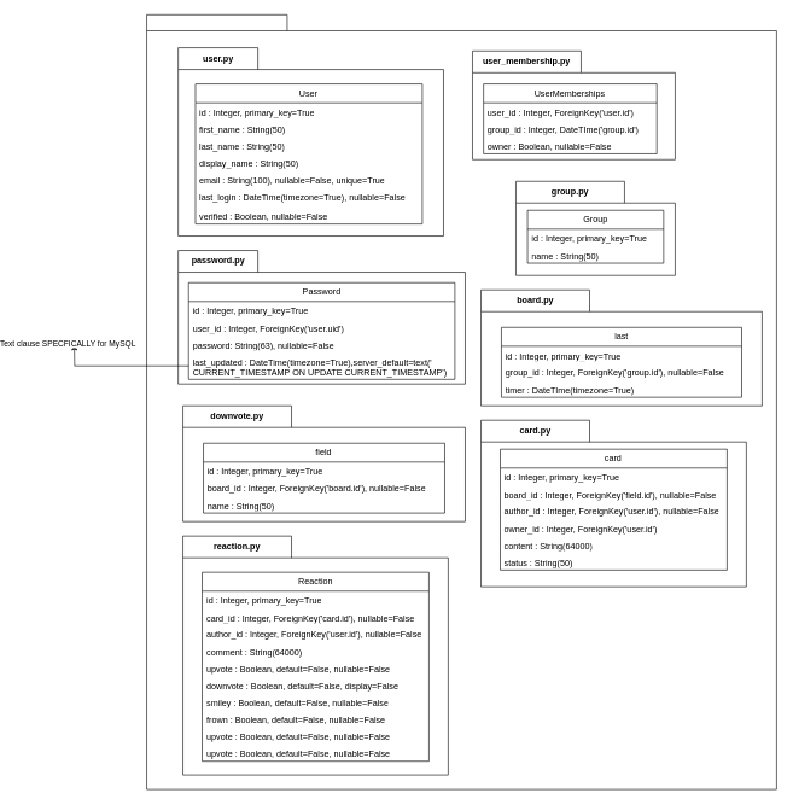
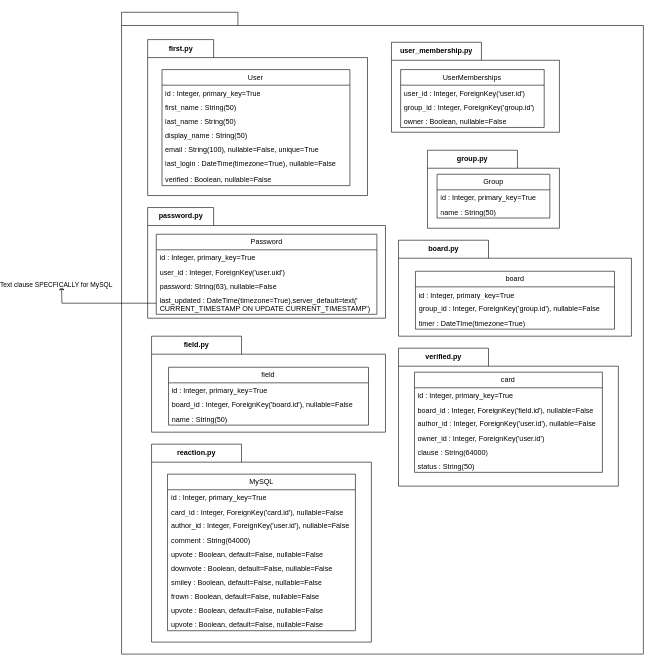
  <mxCell id="0" />
  <mxCell id="1" parent="0" />
  <mxCell id="2" value="" style="shape=folder;fontStyle=1;spacingTop=10;tabWidth=194;tabHeight=22;tabPosition=left;html=1;rounded=0;shadow=0;comic=0;labelBackgroundColor=none;strokeWidth=1;fillColor=none;fontFamily=Verdana;fontSize=10;align=center;" parent="1" vertex="1"><mxGeometry x="20" y="20" width="870" height="1070" as="geometry" /></mxCell>
- <mxCell id="3" value="user.py" style="shape=folder;fontStyle=1;tabWidth=110;tabHeight=30;tabPosition=left;html=1;boundedLbl=1;labelInHeader=1;container=1;collapsible=0;whiteSpace=wrap;" parent="1" vertex="1"><mxGeometry x="63.5" y="65.5" width="366.5" height="260" as="geometry" /></mxCell>
+ <mxCell id="3" value="first.py" style="shape=folder;fontStyle=1;tabWidth=110;tabHeight=30;tabPosition=left;html=1;boundedLbl=1;labelInHeader=1;container=1;collapsible=0;whiteSpace=wrap;" parent="1" vertex="1"><mxGeometry x="63.5" y="65.5" width="366.5" height="260" as="geometry" /></mxCell>
  <mxCell id="4" value="" style="html=1;strokeColor=none;resizeWidth=1;resizeHeight=1;fillColor=none;part=1;connectable=0;allowArrows=0;deletable=0;whiteSpace=wrap;" parent="3" vertex="1"><mxGeometry width="366.5" height="143" relative="1" as="geometry"><mxPoint y="30" as="offset" /></mxGeometry></mxCell>
  <mxCell id="5" value="User" style="swimlane;fontStyle=0;childLayout=stackLayout;horizontal=1;startSize=26;fillColor=none;horizontalStack=0;resizeParent=1;resizeParentMax=0;resizeLast=0;collapsible=1;marginBottom=0;whiteSpace=wrap;html=1;" parent="3" vertex="1"><mxGeometry x="23.915" y="50" width="313.265" height="193.5" as="geometry"><mxRectangle x="30" y="66.671" width="70" height="30" as="alternateBounds" /></mxGeometry></mxCell>
  <mxCell id="6" value="id : Integer, primary_key=True" style="text;strokeColor=none;fillColor=none;align=left;verticalAlign=top;spacingLeft=4;spacingRight=4;overflow=hidden;rotatable=0;points=[[0,0.5],[1,0.5]];portConstraint=eastwest;whiteSpace=wrap;html=1;" parent="5" vertex="1"><mxGeometry y="26" width="313.265" height="23.5" as="geometry" /></mxCell>
  <mxCell id="7" value="first_name : String(50)" style="text;strokeColor=none;fillColor=none;align=left;verticalAlign=top;spacingLeft=4;spacingRight=4;overflow=hidden;rotatable=0;points=[[0,0.5],[1,0.5]];portConstraint=eastwest;whiteSpace=wrap;html=1;" parent="5" vertex="1"><mxGeometry y="49.5" width="313.265" height="23.5" as="geometry" /></mxCell>
  <mxCell id="8" value="last_name : String(50)" style="text;strokeColor=none;fillColor=none;align=left;verticalAlign=top;spacingLeft=4;spacingRight=4;overflow=hidden;rotatable=0;points=[[0,0.5],[1,0.5]];portConstraint=eastwest;whiteSpace=wrap;html=1;" parent="5" vertex="1"><mxGeometry y="73" width="313.265" height="23.5" as="geometry" /></mxCell>
  <mxCell id="9" value="display_name : String(50)" style="text;strokeColor=none;fillColor=none;align=left;verticalAlign=top;spacingLeft=4;spacingRight=4;overflow=hidden;rotatable=0;points=[[0,0.5],[1,0.5]];portConstraint=eastwest;whiteSpace=wrap;html=1;" parent="5" vertex="1"><mxGeometry y="96.5" width="313.265" height="23.5" as="geometry" /></mxCell>
  <mxCell id="10" value="email : String(100), nullable=False, unique=True" style="text;strokeColor=none;fillColor=none;align=left;verticalAlign=top;spacingLeft=4;spacingRight=4;overflow=hidden;rotatable=0;points=[[0,0.5],[1,0.5]];portConstraint=eastwest;whiteSpace=wrap;html=1;" parent="5" vertex="1"><mxGeometry y="120" width="313.265" height="23.5" as="geometry" /></mxCell>
  <mxCell id="11" value="last_login : DateTime(timezone=True), nullable=False" style="text;strokeColor=none;fillColor=none;align=left;verticalAlign=top;spacingLeft=4;spacingRight=4;overflow=hidden;rotatable=0;points=[[0,0.5],[1,0.5]];portConstraint=eastwest;whiteSpace=wrap;html=1;" parent="5" vertex="1"><mxGeometry y="143.5" width="313.265" height="26.5" as="geometry" /></mxCell>
  <mxCell id="12" value="verified : Boolean, nullable=False" style="text;strokeColor=none;fillColor=none;align=left;verticalAlign=top;spacingLeft=4;spacingRight=4;overflow=hidden;rotatable=0;points=[[0,0.5],[1,0.5]];portConstraint=eastwest;whiteSpace=wrap;html=1;" parent="5" vertex="1"><mxGeometry y="170" width="313.265" height="23.5" as="geometry" /></mxCell>
  <mxCell id="13" value="password.py" style="shape=folder;fontStyle=1;tabWidth=110;tabHeight=30;tabPosition=left;html=1;boundedLbl=1;labelInHeader=1;container=1;collapsible=0;whiteSpace=wrap;" parent="1" vertex="1"><mxGeometry x="63.5" y="345.5" width="396.5" height="184.5" as="geometry" /></mxCell>
  <mxCell id="14" value="" style="html=1;strokeColor=none;resizeWidth=1;resizeHeight=1;fillColor=none;part=1;connectable=0;allowArrows=0;deletable=0;whiteSpace=wrap;" parent="13" vertex="1"><mxGeometry width="396.5" height="98.603" relative="1" as="geometry"><mxPoint y="30" as="offset" /></mxGeometry></mxCell>
  <mxCell id="15" value="Password" style="swimlane;fontStyle=0;childLayout=stackLayout;horizontal=1;startSize=26;fillColor=none;horizontalStack=0;resizeParent=1;resizeParentMax=0;resizeLast=0;collapsible=1;marginBottom=0;whiteSpace=wrap;html=1;" parent="13" vertex="1"><mxGeometry x="14.34" y="44.5" width="367.83" height="133.5" as="geometry"><mxRectangle x="30" y="66.671" width="70" height="30" as="alternateBounds" /></mxGeometry></mxCell>
  <mxCell id="16" value="id : Integer, primary_key=True" style="text;strokeColor=none;fillColor=none;align=left;verticalAlign=top;spacingLeft=4;spacingRight=4;overflow=hidden;rotatable=0;points=[[0,0.5],[1,0.5]];portConstraint=eastwest;whiteSpace=wrap;html=1;" parent="15" vertex="1"><mxGeometry y="26" width="367.83" height="23.5" as="geometry" /></mxCell>
  <mxCell id="17" value="user_id : Integer,&amp;nbsp;ForeignKey('user.uid')" style="text;strokeColor=none;fillColor=none;align=left;verticalAlign=top;spacingLeft=4;spacingRight=4;overflow=hidden;rotatable=0;points=[[0,0.5],[1,0.5]];portConstraint=eastwest;whiteSpace=wrap;html=1;" parent="15" vertex="1"><mxGeometry y="49.5" width="367.83" height="23.5" as="geometry" /></mxCell>
  <mxCell id="18" value="password: String(63), nullable=False" style="text;strokeColor=none;fillColor=none;align=left;verticalAlign=top;spacingLeft=4;spacingRight=4;overflow=hidden;rotatable=0;points=[[0,0.5],[1,0.5]];portConstraint=eastwest;whiteSpace=wrap;html=1;" parent="15" vertex="1"><mxGeometry y="73" width="367.83" height="23.5" as="geometry" /></mxCell>
  <mxCell id="19" style="edgeStyle=orthogonalEdgeStyle;rounded=0;orthogonalLoop=1;jettySize=auto;html=1;exitX=0;exitY=0.5;exitDx=0;exitDy=0;" parent="15" source="21" edge="1"><mxGeometry relative="1" as="geometry"><mxPoint x="-157.839" y="85" as="targetPoint" /></mxGeometry></mxCell>
  <mxCell id="20" value="Text clause SPECFICALLY for MySQL" style="edgeLabel;html=1;align=center;verticalAlign=middle;resizable=0;points=[];" parent="19" vertex="1" connectable="0"><mxGeometry x="1" y="6" relative="1" as="geometry"><mxPoint x="-4" y="-2" as="offset" /></mxGeometry></mxCell>
  <mxCell id="21" value="last_updated : DateTime(timezone=True),server_default=text('&lt;br&gt;CURRENT_TIMESTAMP ON UPDATE CURRENT_TIMESTAMP')" style="text;strokeColor=none;fillColor=none;align=left;verticalAlign=top;spacingLeft=4;spacingRight=4;overflow=hidden;rotatable=0;points=[[0,0.5],[1,0.5]];portConstraint=eastwest;whiteSpace=wrap;html=1;" parent="15" vertex="1"><mxGeometry y="96.5" width="367.83" height="37" as="geometry" /></mxCell>
  <mxCell id="22" value="user_membership.py" style="shape=folder;fontStyle=1;tabWidth=150;tabHeight=30;tabPosition=left;html=1;boundedLbl=1;labelInHeader=1;container=1;collapsible=0;whiteSpace=wrap;" parent="1" vertex="1"><mxGeometry x="470" y="70" width="280" height="150" as="geometry" /></mxCell>
  <mxCell id="23" value="" style="html=1;strokeColor=none;resizeWidth=1;resizeHeight=1;fillColor=none;part=1;connectable=0;allowArrows=0;deletable=0;whiteSpace=wrap;" parent="22" vertex="1"><mxGeometry width="280.0" height="82.5" relative="1" as="geometry"><mxPoint y="30" as="offset" /></mxGeometry></mxCell>
  <mxCell id="24" value="UserMemberships" style="swimlane;fontStyle=0;childLayout=stackLayout;horizontal=1;startSize=26;fillColor=none;horizontalStack=0;resizeParent=1;resizeParentMax=0;resizeLast=0;collapsible=1;marginBottom=0;whiteSpace=wrap;html=1;" parent="22" vertex="1"><mxGeometry x="15.276" y="45.5" width="239.329" height="96.5" as="geometry"><mxRectangle x="30" y="66.671" width="70" height="30" as="alternateBounds" /></mxGeometry></mxCell>
  <mxCell id="25" value="user_id : Integer, ForeignKey('user.id')" style="text;strokeColor=none;fillColor=none;align=left;verticalAlign=top;spacingLeft=4;spacingRight=4;overflow=hidden;rotatable=0;points=[[0,0.5],[1,0.5]];portConstraint=eastwest;whiteSpace=wrap;html=1;" parent="24" vertex="1"><mxGeometry y="26" width="239.329" height="23.5" as="geometry" /></mxCell>
- <mxCell id="26" value="group_id : Integer, DateTIme('group.id')" style="text;strokeColor=none;fillColor=none;align=left;verticalAlign=top;spacingLeft=4;spacingRight=4;overflow=hidden;rotatable=0;points=[[0,0.5],[1,0.5]];portConstraint=eastwest;whiteSpace=wrap;html=1;" parent="24" vertex="1"><mxGeometry y="49.5" width="239.329" height="23.5" as="geometry" /></mxCell>
+ <mxCell id="26" value="group_id : Integer, ForeignKey('group.id')" style="text;strokeColor=none;fillColor=none;align=left;verticalAlign=top;spacingLeft=4;spacingRight=4;overflow=hidden;rotatable=0;points=[[0,0.5],[1,0.5]];portConstraint=eastwest;whiteSpace=wrap;html=1;" parent="24" vertex="1"><mxGeometry y="49.5" width="239.329" height="23.5" as="geometry" /></mxCell>
  <mxCell id="27" value="owner : Boolean, nullable=False" style="text;strokeColor=none;fillColor=none;align=left;verticalAlign=top;spacingLeft=4;spacingRight=4;overflow=hidden;rotatable=0;points=[[0,0.5],[1,0.5]];portConstraint=eastwest;whiteSpace=wrap;html=1;" parent="24" vertex="1"><mxGeometry y="73" width="239.329" height="23.5" as="geometry" /></mxCell>
  <mxCell id="28" value="group.py" style="shape=folder;fontStyle=1;tabWidth=150;tabHeight=30;tabPosition=left;html=1;boundedLbl=1;labelInHeader=1;container=1;collapsible=0;whiteSpace=wrap;" parent="1" vertex="1"><mxGeometry x="530" y="250" width="220" height="130" as="geometry" /></mxCell>
  <mxCell id="29" value="" style="html=1;strokeColor=none;resizeWidth=1;resizeHeight=1;fillColor=none;part=1;connectable=0;allowArrows=0;deletable=0;whiteSpace=wrap;" parent="28" vertex="1"><mxGeometry width="220.0" height="71.5" relative="1" as="geometry"><mxPoint y="30" as="offset" /></mxGeometry></mxCell>
  <mxCell id="30" value="Group" style="swimlane;fontStyle=0;childLayout=stackLayout;horizontal=1;startSize=26;fillColor=none;horizontalStack=0;resizeParent=1;resizeParentMax=0;resizeLast=0;collapsible=1;marginBottom=0;whiteSpace=wrap;html=1;" parent="28" vertex="1"><mxGeometry x="15.976" y="40" width="188.044" height="73" as="geometry"><mxRectangle x="30" y="66.671" width="70" height="30" as="alternateBounds" /></mxGeometry></mxCell>
  <mxCell id="31" value="id : Integer, primary_key=True" style="text;strokeColor=none;fillColor=none;align=left;verticalAlign=top;spacingLeft=4;spacingRight=4;overflow=hidden;rotatable=0;points=[[0,0.5],[1,0.5]];portConstraint=eastwest;whiteSpace=wrap;html=1;" parent="30" vertex="1"><mxGeometry y="26" width="188.044" height="23.5" as="geometry" /></mxCell>
  <mxCell id="32" value="name : String(50)" style="text;strokeColor=none;fillColor=none;align=left;verticalAlign=top;spacingLeft=4;spacingRight=4;overflow=hidden;rotatable=0;points=[[0,0.5],[1,0.5]];portConstraint=eastwest;whiteSpace=wrap;html=1;" parent="30" vertex="1"><mxGeometry y="49.5" width="188.044" height="23.5" as="geometry" /></mxCell>
  <mxCell id="33" value="board.py" style="shape=folder;fontStyle=1;tabWidth=150;tabHeight=30;tabPosition=left;html=1;boundedLbl=1;labelInHeader=1;container=1;collapsible=0;whiteSpace=wrap;" parent="1" vertex="1"><mxGeometry x="481.75" y="400" width="388.25" height="160" as="geometry" /></mxCell>
  <mxCell id="34" value="" style="html=1;strokeColor=none;resizeWidth=1;resizeHeight=1;fillColor=none;part=1;connectable=0;allowArrows=0;deletable=0;whiteSpace=wrap;" parent="33" vertex="1"><mxGeometry width="388.25" height="88.0" relative="1" as="geometry"><mxPoint y="30" as="offset" /></mxGeometry></mxCell>
- <mxCell id="35" value="last" style="swimlane;fontStyle=0;childLayout=stackLayout;horizontal=1;startSize=26;fillColor=none;horizontalStack=0;resizeParent=1;resizeParentMax=0;resizeLast=0;collapsible=1;marginBottom=0;whiteSpace=wrap;html=1;" parent="33" vertex="1"><mxGeometry x="28.195" y="51.75" width="331.856" height="96.5" as="geometry"><mxRectangle x="30" y="66.671" width="70" height="30" as="alternateBounds" /></mxGeometry></mxCell>
+ <mxCell id="35" value="board" style="swimlane;fontStyle=0;childLayout=stackLayout;horizontal=1;startSize=26;fillColor=none;horizontalStack=0;resizeParent=1;resizeParentMax=0;resizeLast=0;collapsible=1;marginBottom=0;whiteSpace=wrap;html=1;" parent="33" vertex="1"><mxGeometry x="28.195" y="51.75" width="331.856" height="96.5" as="geometry"><mxRectangle x="30" y="66.671" width="70" height="30" as="alternateBounds" /></mxGeometry></mxCell>
  <mxCell id="36" value="id : Integer, primary_key=True" style="text;strokeColor=none;fillColor=none;align=left;verticalAlign=top;spacingLeft=4;spacingRight=4;overflow=hidden;rotatable=0;points=[[0,0.5],[1,0.5]];portConstraint=eastwest;whiteSpace=wrap;html=1;" parent="35" vertex="1"><mxGeometry y="26" width="331.856" height="23.5" as="geometry" /></mxCell>
  <mxCell id="37" value="group_id : Integer, ForeignKey('group.id'), nullable=False" style="text;strokeColor=none;fillColor=none;align=left;verticalAlign=top;spacingLeft=4;spacingRight=4;overflow=hidden;rotatable=0;points=[[0,0.5],[1,0.5]];portConstraint=eastwest;whiteSpace=wrap;html=1;" parent="35" vertex="1"><mxGeometry y="49.5" width="331.856" height="23.5" as="geometry" /></mxCell>
  <mxCell id="38" value="timer : DateTIme(timezone=True)" style="text;strokeColor=none;fillColor=none;align=left;verticalAlign=top;spacingLeft=4;spacingRight=4;overflow=hidden;rotatable=0;points=[[0,0.5],[1,0.5]];portConstraint=eastwest;whiteSpace=wrap;html=1;" parent="35" vertex="1"><mxGeometry y="73" width="331.856" height="23.5" as="geometry" /></mxCell>
- <mxCell id="39" value="downvote.py" style="shape=folder;fontStyle=1;tabWidth=150;tabHeight=30;tabPosition=left;html=1;boundedLbl=1;labelInHeader=1;container=1;collapsible=0;whiteSpace=wrap;" parent="1" vertex="1"><mxGeometry x="70" y="560" width="390" height="160" as="geometry" /></mxCell>
+ <mxCell id="39" value="field.py" style="shape=folder;fontStyle=1;tabWidth=150;tabHeight=30;tabPosition=left;html=1;boundedLbl=1;labelInHeader=1;container=1;collapsible=0;whiteSpace=wrap;" parent="1" vertex="1"><mxGeometry x="70" y="560" width="390" height="160" as="geometry" /></mxCell>
  <mxCell id="40" value="" style="html=1;strokeColor=none;resizeWidth=1;resizeHeight=1;fillColor=none;part=1;connectable=0;allowArrows=0;deletable=0;whiteSpace=wrap;" parent="39" vertex="1"><mxGeometry width="390.0" height="88.0" relative="1" as="geometry"><mxPoint y="30" as="offset" /></mxGeometry></mxCell>
  <mxCell id="41" value="field" style="swimlane;fontStyle=0;childLayout=stackLayout;horizontal=1;startSize=26;fillColor=none;horizontalStack=0;resizeParent=1;resizeParentMax=0;resizeLast=0;collapsible=1;marginBottom=0;whiteSpace=wrap;html=1;" parent="39" vertex="1"><mxGeometry x="28.322" y="51.75" width="333.351" height="96.5" as="geometry"><mxRectangle x="30" y="66.671" width="70" height="30" as="alternateBounds" /></mxGeometry></mxCell>
  <mxCell id="42" value="id : Integer, primary_key=True" style="text;strokeColor=none;fillColor=none;align=left;verticalAlign=top;spacingLeft=4;spacingRight=4;overflow=hidden;rotatable=0;points=[[0,0.5],[1,0.5]];portConstraint=eastwest;whiteSpace=wrap;html=1;" parent="41" vertex="1"><mxGeometry y="26" width="333.351" height="23.5" as="geometry" /></mxCell>
  <mxCell id="43" value="board_id : Integer, ForeignKey('board.id'), nullable=False" style="text;strokeColor=none;fillColor=none;align=left;verticalAlign=top;spacingLeft=4;spacingRight=4;overflow=hidden;rotatable=0;points=[[0,0.5],[1,0.5]];portConstraint=eastwest;whiteSpace=wrap;html=1;" parent="41" vertex="1"><mxGeometry y="49.5" width="333.351" height="23.5" as="geometry" /></mxCell>
  <mxCell id="44" value="name : String(50)" style="text;strokeColor=none;fillColor=none;align=left;verticalAlign=top;spacingLeft=4;spacingRight=4;overflow=hidden;rotatable=0;points=[[0,0.5],[1,0.5]];portConstraint=eastwest;whiteSpace=wrap;html=1;" parent="41" vertex="1"><mxGeometry y="73" width="333.351" height="23.5" as="geometry" /></mxCell>
- <mxCell id="45" value="card.py" style="shape=folder;fontStyle=1;tabWidth=150;tabHeight=30;tabPosition=left;html=1;boundedLbl=1;labelInHeader=1;container=1;collapsible=0;whiteSpace=wrap;" parent="1" vertex="1"><mxGeometry x="481.75" y="580" width="366.5" height="230" as="geometry" /></mxCell>
+ <mxCell id="45" value="verified.py" style="shape=folder;fontStyle=1;tabWidth=150;tabHeight=30;tabPosition=left;html=1;boundedLbl=1;labelInHeader=1;container=1;collapsible=0;whiteSpace=wrap;" parent="1" vertex="1"><mxGeometry x="481.75" y="580" width="366.5" height="230" as="geometry" /></mxCell>
  <mxCell id="46" value="" style="html=1;strokeColor=none;resizeWidth=1;resizeHeight=1;fillColor=none;part=1;connectable=0;allowArrows=0;deletable=0;whiteSpace=wrap;" parent="45" vertex="1"><mxGeometry width="366.5" height="126.5" relative="1" as="geometry"><mxPoint y="30" as="offset" /></mxGeometry></mxCell>
  <mxCell id="47" value="card" style="swimlane;fontStyle=0;childLayout=stackLayout;horizontal=1;startSize=26;fillColor=none;horizontalStack=0;resizeParent=1;resizeParentMax=0;resizeLast=0;collapsible=1;marginBottom=0;whiteSpace=wrap;html=1;" parent="45" vertex="1"><mxGeometry x="26.615" y="40" width="313.265" height="167" as="geometry"><mxRectangle x="30" y="66.671" width="70" height="30" as="alternateBounds" /></mxGeometry></mxCell>
  <mxCell id="48" value="id : Integer, primary_key=True" style="text;strokeColor=none;fillColor=none;align=left;verticalAlign=top;spacingLeft=4;spacingRight=4;overflow=hidden;rotatable=0;points=[[0,0.5],[1,0.5]];portConstraint=eastwest;whiteSpace=wrap;html=1;" parent="47" vertex="1"><mxGeometry y="26" width="313.265" height="23.5" as="geometry" /></mxCell>
  <mxCell id="49" value="board_id : Integer, ForeignKey('field.id'), nullable=False" style="text;strokeColor=none;fillColor=none;align=left;verticalAlign=top;spacingLeft=4;spacingRight=4;overflow=hidden;rotatable=0;points=[[0,0.5],[1,0.5]];portConstraint=eastwest;whiteSpace=wrap;html=1;" parent="47" vertex="1"><mxGeometry y="49.5" width="313.265" height="23.5" as="geometry" /></mxCell>
  <mxCell id="50" value="author_id : Integer, ForeignKey('user.id'), nullable=False" style="text;strokeColor=none;fillColor=none;align=left;verticalAlign=top;spacingLeft=4;spacingRight=4;overflow=hidden;rotatable=0;points=[[0,0.5],[1,0.5]];portConstraint=eastwest;whiteSpace=wrap;html=1;" parent="47" vertex="1"><mxGeometry y="73" width="313.265" height="23.5" as="geometry" /></mxCell>
  <mxCell id="51" value="owner_id : Integer, ForeignKey('user.id')" style="text;strokeColor=none;fillColor=none;align=left;verticalAlign=top;spacingLeft=4;spacingRight=4;overflow=hidden;rotatable=0;points=[[0,0.5],[1,0.5]];portConstraint=eastwest;whiteSpace=wrap;html=1;" parent="47" vertex="1"><mxGeometry y="96.5" width="313.265" height="23.5" as="geometry" /></mxCell>
- <mxCell id="52" value="content : String(64000)" style="text;strokeColor=none;fillColor=none;align=left;verticalAlign=top;spacingLeft=4;spacingRight=4;overflow=hidden;rotatable=0;points=[[0,0.5],[1,0.5]];portConstraint=eastwest;whiteSpace=wrap;html=1;" parent="47" vertex="1"><mxGeometry y="120" width="313.265" height="23.5" as="geometry" /></mxCell>
+ <mxCell id="52" value="clause : String(64000)" style="text;strokeColor=none;fillColor=none;align=left;verticalAlign=top;spacingLeft=4;spacingRight=4;overflow=hidden;rotatable=0;points=[[0,0.5],[1,0.5]];portConstraint=eastwest;whiteSpace=wrap;html=1;" parent="47" vertex="1"><mxGeometry y="120" width="313.265" height="23.5" as="geometry" /></mxCell>
  <mxCell id="53" value="status : String(50)" style="text;strokeColor=none;fillColor=none;align=left;verticalAlign=top;spacingLeft=4;spacingRight=4;overflow=hidden;rotatable=0;points=[[0,0.5],[1,0.5]];portConstraint=eastwest;whiteSpace=wrap;html=1;" parent="47" vertex="1"><mxGeometry y="143.5" width="313.265" height="23.5" as="geometry" /></mxCell>
  <mxCell id="54" value="reaction.py" style="shape=folder;fontStyle=1;tabWidth=150;tabHeight=30;tabPosition=left;html=1;boundedLbl=1;labelInHeader=1;container=1;collapsible=0;whiteSpace=wrap;" parent="1" vertex="1"><mxGeometry x="70" y="740" width="366.5" height="330" as="geometry" /></mxCell>
  <mxCell id="55" value="" style="html=1;strokeColor=none;resizeWidth=1;resizeHeight=1;fillColor=none;part=1;connectable=0;allowArrows=0;deletable=0;whiteSpace=wrap;" parent="54" vertex="1"><mxGeometry width="366.5" height="181.5" relative="1" as="geometry"><mxPoint y="30" as="offset" /></mxGeometry></mxCell>
- <mxCell id="56" value="Reaction" style="swimlane;fontStyle=0;childLayout=stackLayout;horizontal=1;startSize=26;fillColor=none;horizontalStack=0;resizeParent=1;resizeParentMax=0;resizeLast=0;collapsible=1;marginBottom=0;whiteSpace=wrap;html=1;" parent="54" vertex="1"><mxGeometry x="26.615" y="50" width="313.265" height="261" as="geometry"><mxRectangle x="30" y="66.671" width="70" height="30" as="alternateBounds" /></mxGeometry></mxCell>
+ <mxCell id="56" value="MySQL" style="swimlane;fontStyle=0;childLayout=stackLayout;horizontal=1;startSize=26;fillColor=none;horizontalStack=0;resizeParent=1;resizeParentMax=0;resizeLast=0;collapsible=1;marginBottom=0;whiteSpace=wrap;html=1;" parent="54" vertex="1"><mxGeometry x="26.615" y="50" width="313.265" height="261" as="geometry"><mxRectangle x="30" y="66.671" width="70" height="30" as="alternateBounds" /></mxGeometry></mxCell>
  <mxCell id="57" value="id : Integer, primary_key=True" style="text;strokeColor=none;fillColor=none;align=left;verticalAlign=top;spacingLeft=4;spacingRight=4;overflow=hidden;rotatable=0;points=[[0,0.5],[1,0.5]];portConstraint=eastwest;whiteSpace=wrap;html=1;" parent="56" vertex="1"><mxGeometry y="26" width="313.265" height="23.5" as="geometry" /></mxCell>
  <mxCell id="58" value="card_id : Integer, ForeignKey('card.id'), nullable=False" style="text;strokeColor=none;fillColor=none;align=left;verticalAlign=top;spacingLeft=4;spacingRight=4;overflow=hidden;rotatable=0;points=[[0,0.5],[1,0.5]];portConstraint=eastwest;whiteSpace=wrap;html=1;" parent="56" vertex="1"><mxGeometry y="49.5" width="313.265" height="23.5" as="geometry" /></mxCell>
  <mxCell id="59" value="author_id : Integer, ForeignKey('user.id'), nullable=False" style="text;strokeColor=none;fillColor=none;align=left;verticalAlign=top;spacingLeft=4;spacingRight=4;overflow=hidden;rotatable=0;points=[[0,0.5],[1,0.5]];portConstraint=eastwest;whiteSpace=wrap;html=1;" parent="56" vertex="1"><mxGeometry y="73" width="313.265" height="23.5" as="geometry" /></mxCell>
  <mxCell id="60" value="comment : String(64000)" style="text;strokeColor=none;fillColor=none;align=left;verticalAlign=top;spacingLeft=4;spacingRight=4;overflow=hidden;rotatable=0;points=[[0,0.5],[1,0.5]];portConstraint=eastwest;whiteSpace=wrap;html=1;" parent="56" vertex="1"><mxGeometry y="96.5" width="313.265" height="23.5" as="geometry" /></mxCell>
  <mxCell id="61" value="upvote : Boolean, default=False, nullable=False" style="text;strokeColor=none;fillColor=none;align=left;verticalAlign=top;spacingLeft=4;spacingRight=4;overflow=hidden;rotatable=0;points=[[0,0.5],[1,0.5]];portConstraint=eastwest;whiteSpace=wrap;html=1;" parent="56" vertex="1"><mxGeometry y="120" width="313.265" height="23.5" as="geometry" /></mxCell>
- <mxCell id="62" value="downvote : Boolean, default=False, display=False" style="text;strokeColor=none;fillColor=none;align=left;verticalAlign=top;spacingLeft=4;spacingRight=4;overflow=hidden;rotatable=0;points=[[0,0.5],[1,0.5]];portConstraint=eastwest;whiteSpace=wrap;html=1;" vertex="1" parent="56"><mxGeometry y="143.5" width="313.265" height="23.5" as="geometry" /></mxCell>
+ <mxCell id="62" value="downvote : Boolean, default=False, nullable=False" style="text;strokeColor=none;fillColor=none;align=left;verticalAlign=top;spacingLeft=4;spacingRight=4;overflow=hidden;rotatable=0;points=[[0,0.5],[1,0.5]];portConstraint=eastwest;whiteSpace=wrap;html=1;" vertex="1" parent="56"><mxGeometry y="143.5" width="313.265" height="23.5" as="geometry" /></mxCell>
  <mxCell id="63" value="smiley : Boolean, default=False, nullable=False" style="text;strokeColor=none;fillColor=none;align=left;verticalAlign=top;spacingLeft=4;spacingRight=4;overflow=hidden;rotatable=0;points=[[0,0.5],[1,0.5]];portConstraint=eastwest;whiteSpace=wrap;html=1;" vertex="1" parent="56"><mxGeometry y="167" width="313.265" height="23.5" as="geometry" /></mxCell>
  <mxCell id="64" value="frown : Boolean, default=False, nullable=False" style="text;strokeColor=none;fillColor=none;align=left;verticalAlign=top;spacingLeft=4;spacingRight=4;overflow=hidden;rotatable=0;points=[[0,0.5],[1,0.5]];portConstraint=eastwest;whiteSpace=wrap;html=1;" vertex="1" parent="56"><mxGeometry y="190.5" width="313.265" height="23.5" as="geometry" /></mxCell>
  <mxCell id="65" value="upvote : Boolean, default=False, nullable=False" style="text;strokeColor=none;fillColor=none;align=left;verticalAlign=top;spacingLeft=4;spacingRight=4;overflow=hidden;rotatable=0;points=[[0,0.5],[1,0.5]];portConstraint=eastwest;whiteSpace=wrap;html=1;" vertex="1" parent="56"><mxGeometry y="214" width="313.265" height="23.5" as="geometry" /></mxCell>
  <mxCell id="66" value="upvote : Boolean, default=False, nullable=False" style="text;strokeColor=none;fillColor=none;align=left;verticalAlign=top;spacingLeft=4;spacingRight=4;overflow=hidden;rotatable=0;points=[[0,0.5],[1,0.5]];portConstraint=eastwest;whiteSpace=wrap;html=1;" vertex="1" parent="56"><mxGeometry y="237.5" width="313.265" height="23.5" as="geometry" /></mxCell>
